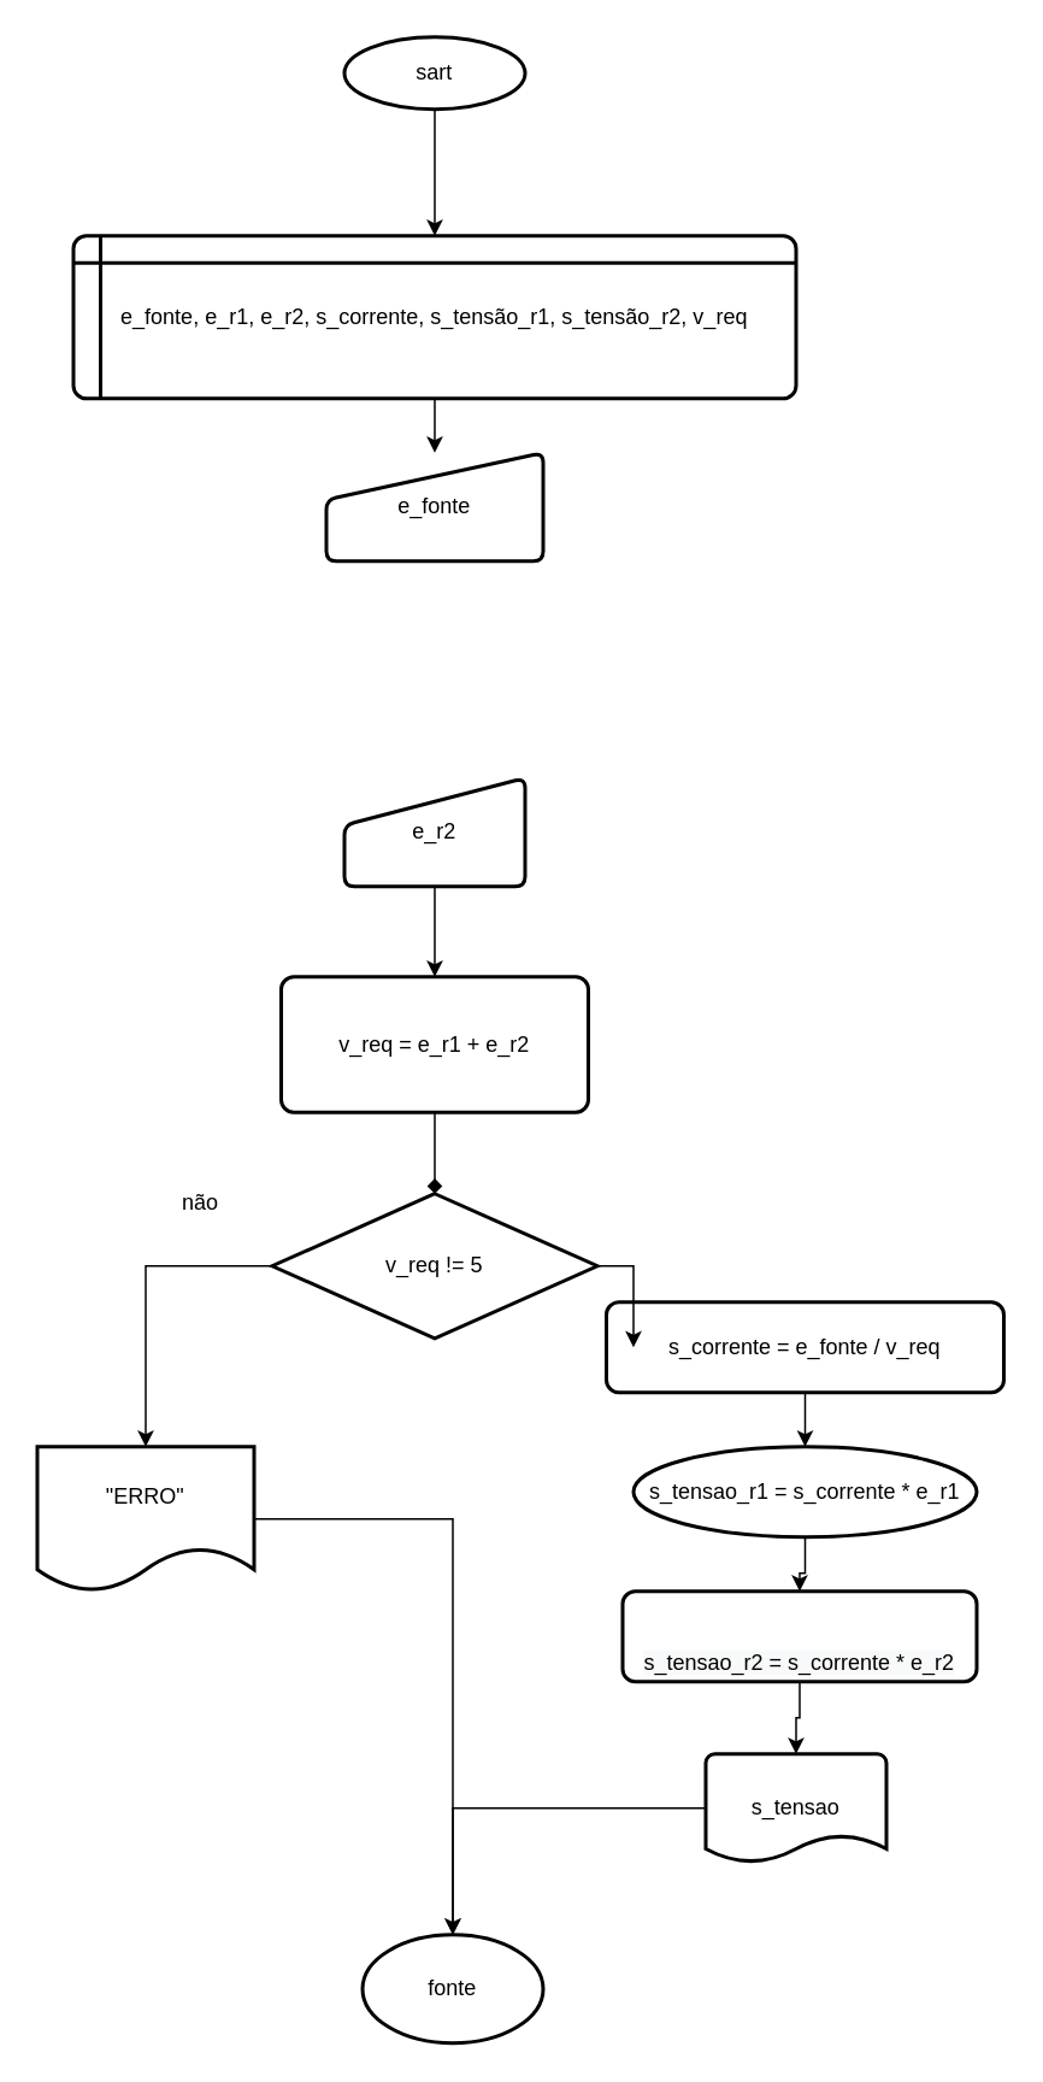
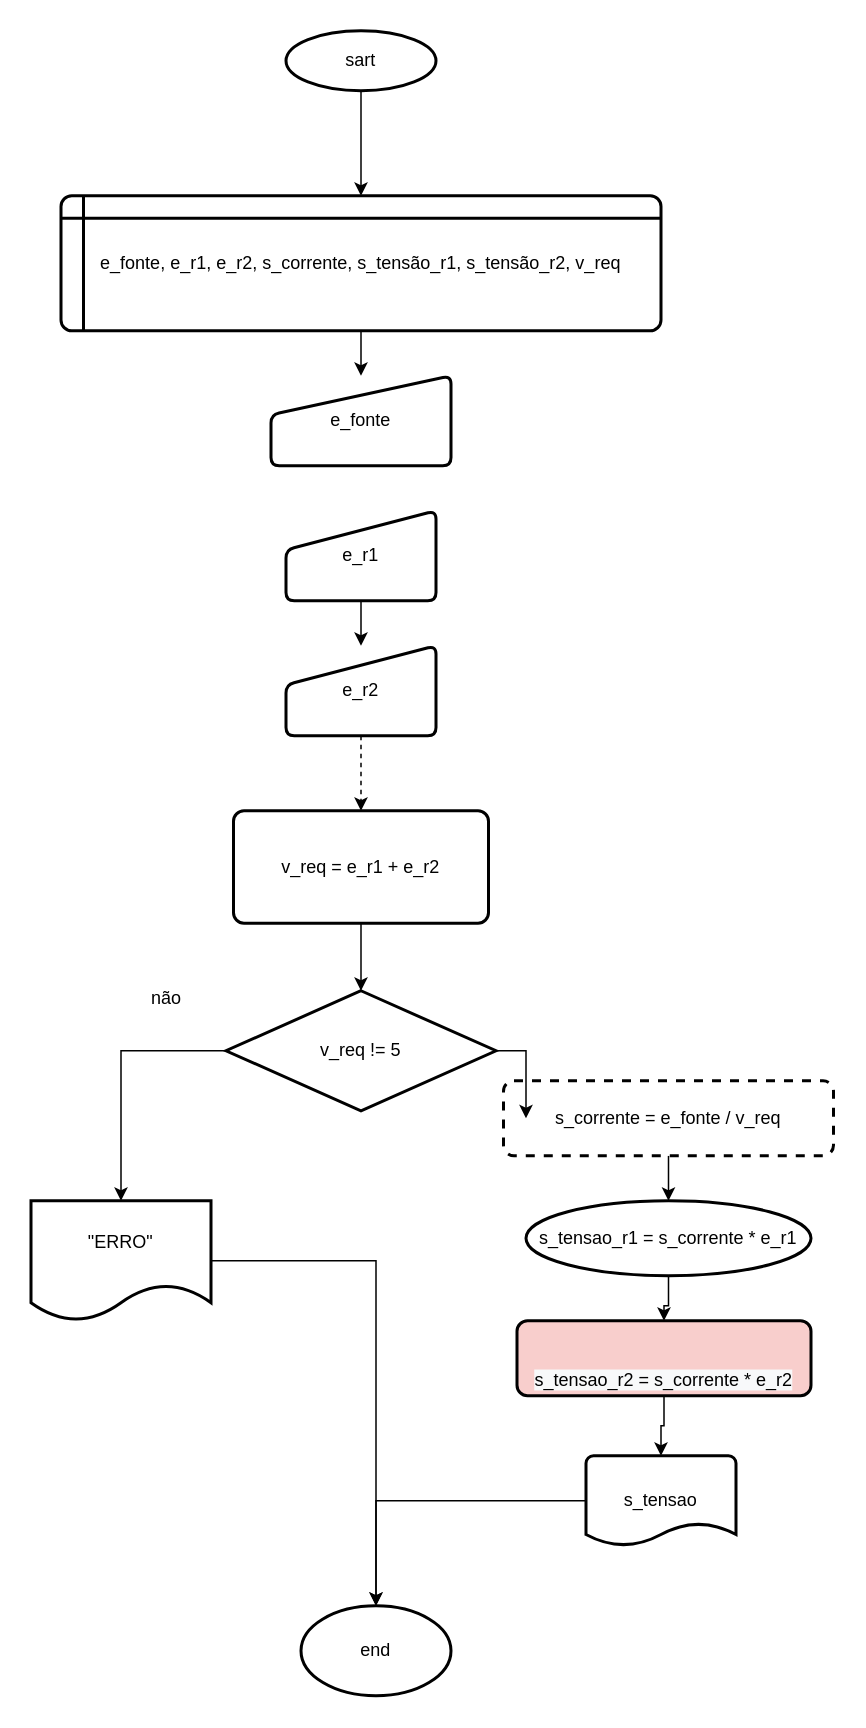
  <mxCell id="0" />
  <mxCell id="1" parent="0" />
  <mxCell id="2" value="" style="edgeStyle=orthogonalEdgeStyle;rounded=0;orthogonalLoop=1;jettySize=auto;html=1;" edge="1" parent="1" source="3" target="5"><mxGeometry relative="1" as="geometry" /></mxCell>
  <mxCell id="3" value="&lt;font style=&quot;vertical-align: inherit&quot;&gt;&lt;font style=&quot;vertical-align: inherit&quot;&gt;sart&lt;/font&gt;&lt;/font&gt;" style="strokeWidth=2;html=1;shape=mxgraph.flowchart.start_1;whiteSpace=wrap;" vertex="1" parent="1"><mxGeometry x="190" y="20" width="100" height="40" as="geometry" /></mxCell>
  <mxCell id="4" value="" style="edgeStyle=orthogonalEdgeStyle;rounded=0;orthogonalLoop=1;jettySize=auto;html=1;" edge="1" parent="1" source="5" target="6"><mxGeometry relative="1" as="geometry" /></mxCell>
  <mxCell id="5" value="&lt;font style=&quot;vertical-align: inherit&quot;&gt;&lt;font style=&quot;vertical-align: inherit&quot;&gt;&lt;font style=&quot;vertical-align: inherit&quot;&gt;&lt;font style=&quot;vertical-align: inherit&quot;&gt;e_fonte, e_r1, e_r2, s_corrente, s_tensão_r1, s_tensão_r2, v_req&lt;/font&gt;&lt;/font&gt;&lt;/font&gt;&lt;/font&gt;" style="shape=internalStorage;whiteSpace=wrap;html=1;dx=15;dy=15;rounded=1;arcSize=8;strokeWidth=2;" vertex="1" parent="1"><mxGeometry x="40" y="130" width="400" height="90" as="geometry" /></mxCell>
  <mxCell id="6" value="&lt;font style=&quot;vertical-align: inherit&quot;&gt;&lt;font style=&quot;vertical-align: inherit&quot;&gt;e_fonte&lt;/font&gt;&lt;/font&gt;" style="html=1;strokeWidth=2;shape=manualInput;whiteSpace=wrap;rounded=1;size=26;arcSize=11;" vertex="1" parent="1"><mxGeometry x="180" y="250" width="120" height="60" as="geometry" /></mxCell>
- <mxCell id="9" value="" style="edgeStyle=orthogonalEdgeStyle;rounded=0;orthogonalLoop=1;jettySize=auto;html=1;" edge="1" parent="1" source="10" target="12"><mxGeometry relative="1" as="geometry" /></mxCell>
+ <mxCell id="7" value="" style="edgeStyle=orthogonalEdgeStyle;rounded=0;orthogonalLoop=1;jettySize=auto;html=1;" edge="1" parent="1" source="8" target="10"><mxGeometry relative="1" as="geometry" /></mxCell>
+ <mxCell id="8" value="&lt;font style=&quot;vertical-align: inherit&quot;&gt;&lt;font style=&quot;vertical-align: inherit&quot;&gt;e_r1&lt;/font&gt;&lt;/font&gt;" style="html=1;strokeWidth=2;shape=manualInput;whiteSpace=wrap;rounded=1;size=26;arcSize=11;" vertex="1" parent="1"><mxGeometry x="190" y="340" width="100" height="60" as="geometry" /></mxCell>
+ <mxCell id="9" value="" style="edgeStyle=orthogonalEdgeStyle;rounded=0;orthogonalLoop=1;jettySize=auto;html=1;dashed=1;" edge="1" parent="1" source="10" target="12"><mxGeometry relative="1" as="geometry" /></mxCell>
  <mxCell id="10" value="&lt;font style=&quot;vertical-align: inherit&quot;&gt;&lt;font style=&quot;vertical-align: inherit&quot;&gt;e_r2&lt;/font&gt;&lt;/font&gt;" style="html=1;strokeWidth=2;shape=manualInput;whiteSpace=wrap;rounded=1;size=26;arcSize=11;" vertex="1" parent="1"><mxGeometry x="190" y="430" width="100" height="60" as="geometry" /></mxCell>
- <mxCell id="11" value="" style="edgeStyle=orthogonalEdgeStyle;rounded=0;orthogonalLoop=1;jettySize=auto;html=1;endArrow=diamond;" edge="1" parent="1" source="12" target="14"><mxGeometry relative="1" as="geometry" /></mxCell>
+ <mxCell id="11" value="" style="edgeStyle=orthogonalEdgeStyle;rounded=0;orthogonalLoop=1;jettySize=auto;html=1;" edge="1" parent="1" source="12" target="14"><mxGeometry relative="1" as="geometry" /></mxCell>
  <mxCell id="12" value="&lt;font style=&quot;vertical-align: inherit&quot;&gt;&lt;font style=&quot;vertical-align: inherit&quot;&gt;v_req = e_r1 + e_r2&lt;/font&gt;&lt;/font&gt;" style="rounded=1;whiteSpace=wrap;html=1;absoluteArcSize=1;arcSize=14;strokeWidth=2;" vertex="1" parent="1"><mxGeometry x="155" y="540" width="170" height="75" as="geometry" /></mxCell>
  <mxCell id="13" value="" style="edgeStyle=orthogonalEdgeStyle;rounded=0;orthogonalLoop=1;jettySize=auto;html=1;" edge="1" parent="1" source="14" target="16"><mxGeometry relative="1" as="geometry" /></mxCell>
  <mxCell id="14" value="v_req != 5" style="strokeWidth=2;html=1;shape=mxgraph.flowchart.decision;whiteSpace=wrap;" vertex="1" parent="1"><mxGeometry x="150" y="660" width="180" height="80" as="geometry" /></mxCell>
  <mxCell id="15" style="edgeStyle=orthogonalEdgeStyle;rounded=0;orthogonalLoop=1;jettySize=auto;html=1;entryX=0.5;entryY=0;entryDx=0;entryDy=0;entryPerimeter=0;" edge="1" parent="1" source="16" target="20"><mxGeometry relative="1" as="geometry" /></mxCell>
  <mxCell id="16" value="&quot;ERRO&quot;" style="shape=document;whiteSpace=wrap;html=1;boundedLbl=1;strokeWidth=2;" vertex="1" parent="1"><mxGeometry x="20" y="800" width="120" height="80" as="geometry" /></mxCell>
  <mxCell id="17" value="não" style="text;html=1;align=center;verticalAlign=middle;resizable=0;points=[];autosize=1;" vertex="1" parent="1"><mxGeometry x="90" y="655" width="40" height="20" as="geometry" /></mxCell>
  <mxCell id="18" style="edgeStyle=orthogonalEdgeStyle;rounded=0;orthogonalLoop=1;jettySize=auto;html=1;" edge="1" parent="1" source="19" target="20"><mxGeometry relative="1" as="geometry" /></mxCell>
  <mxCell id="19" value="s_tensao" style="strokeWidth=2;html=1;shape=mxgraph.flowchart.document2;whiteSpace=wrap;size=0.25;" vertex="1" parent="1"><mxGeometry x="390" y="970" width="100" height="60" as="geometry" /></mxCell>
- <mxCell id="20" value="fonte" style="strokeWidth=2;html=1;shape=mxgraph.flowchart.start_1;whiteSpace=wrap;" vertex="1" parent="1"><mxGeometry x="200" y="1070" width="100" height="60" as="geometry" /></mxCell>
+ <mxCell id="20" value="end" style="strokeWidth=2;html=1;shape=mxgraph.flowchart.start_1;whiteSpace=wrap;" vertex="1" parent="1"><mxGeometry x="200" y="1070" width="100" height="60" as="geometry" /></mxCell>
  <mxCell id="21" value="" style="edgeStyle=orthogonalEdgeStyle;rounded=0;orthogonalLoop=1;jettySize=auto;html=1;" edge="1" parent="1" source="22" target="25"><mxGeometry relative="1" as="geometry" /></mxCell>
- <mxCell id="22" value="s_corrente = e_fonte / v_req" style="rounded=1;whiteSpace=wrap;html=1;absoluteArcSize=1;arcSize=14;strokeWidth=2;" vertex="1" parent="1"><mxGeometry x="335" y="720" width="220" height="50" as="geometry" /></mxCell>
+ <mxCell id="22" value="s_corrente = e_fonte / v_req" style="rounded=1;whiteSpace=wrap;html=1;absoluteArcSize=1;arcSize=14;strokeWidth=2;dashed=1;" vertex="1" parent="1"><mxGeometry x="335" y="720" width="220" height="50" as="geometry" /></mxCell>
  <mxCell id="23" style="edgeStyle=orthogonalEdgeStyle;rounded=0;orthogonalLoop=1;jettySize=auto;html=1;" edge="1" parent="1" source="14" target="22"><mxGeometry relative="1" as="geometry"><mxPoint x="440" y="760" as="targetPoint" /><mxPoint x="330" y="700" as="sourcePoint" /></mxGeometry></mxCell>
  <mxCell id="24" value="" style="edgeStyle=orthogonalEdgeStyle;rounded=0;orthogonalLoop=1;jettySize=auto;html=1;" edge="1" parent="1" source="25" target="27"><mxGeometry relative="1" as="geometry" /></mxCell>
  <mxCell id="25" value="s_tensao_r1 = s_corrente * e_r1" style="ellipse;whiteSpace=wrap;html=1;absoluteArcSize=1;arcSize=14;strokeWidth=2;" vertex="1" parent="1"><mxGeometry x="350" y="800" width="190" height="50" as="geometry" /></mxCell>
  <mxCell id="26" value="" style="edgeStyle=orthogonalEdgeStyle;rounded=0;orthogonalLoop=1;jettySize=auto;html=1;" edge="1" parent="1" source="27" target="19"><mxGeometry relative="1" as="geometry" /></mxCell>
- <mxCell id="27" value="&lt;br&gt;&lt;br&gt;&lt;span style=&quot;color: rgb(0 , 0 , 0) ; font-family: &amp;#34;helvetica&amp;#34; ; font-size: 12px ; font-style: normal ; font-weight: 400 ; letter-spacing: normal ; text-align: center ; text-indent: 0px ; text-transform: none ; word-spacing: 0px ; background-color: rgb(248 , 249 , 250) ; display: inline ; float: none&quot;&gt;s_tensao_r2 = s_corrente * e_r2&lt;/span&gt;&lt;br&gt;" style="rounded=1;whiteSpace=wrap;html=1;absoluteArcSize=1;arcSize=14;strokeWidth=2;" vertex="1" parent="1"><mxGeometry x="344" y="880" width="196" height="50" as="geometry" /></mxCell>
+ <mxCell id="27" value="&lt;br&gt;&lt;br&gt;&lt;span style=&quot;color: rgb(0 , 0 , 0) ; font-family: &amp;#34;helvetica&amp;#34; ; font-size: 12px ; font-style: normal ; font-weight: 400 ; letter-spacing: normal ; text-align: center ; text-indent: 0px ; text-transform: none ; word-spacing: 0px ; background-color: rgb(248 , 249 , 250) ; display: inline ; float: none&quot;&gt;s_tensao_r2 = s_corrente * e_r2&lt;/span&gt;&lt;br&gt;" style="rounded=1;whiteSpace=wrap;html=1;absoluteArcSize=1;arcSize=14;strokeWidth=2;fillColor=#f8cecc;" vertex="1" parent="1"><mxGeometry x="344" y="880" width="196" height="50" as="geometry" /></mxCell>
